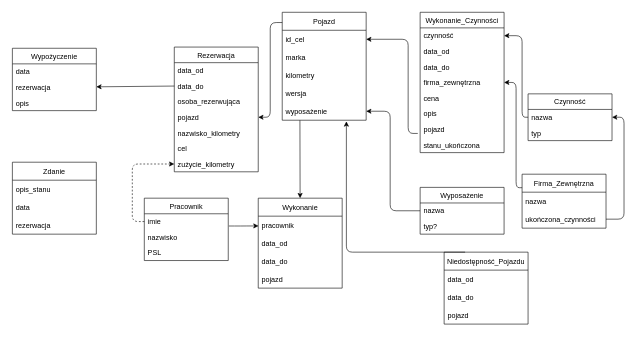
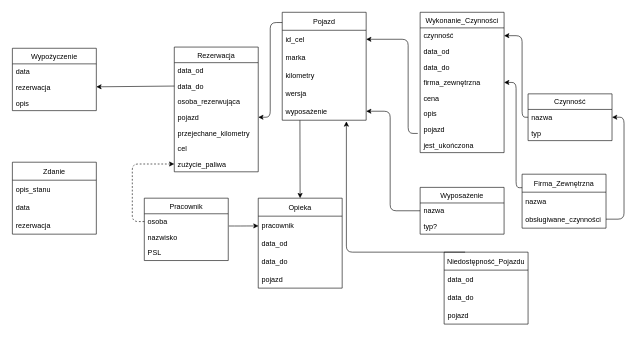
  <mxCell id="0" />
  <mxCell id="1" parent="0" />
  <mxCell id="2" style="edgeStyle=none;html=1;exitX=0.211;exitY=1.004;exitDx=0;exitDy=0;exitPerimeter=0;" edge="1" parent="1" source="8" target="52"><mxGeometry relative="1" as="geometry" /></mxCell>
  <mxCell id="3" value="Pojazd" style="swimlane;fontStyle=0;childLayout=stackLayout;horizontal=1;startSize=30;horizontalStack=0;resizeParent=1;resizeParentMax=0;resizeLast=0;collapsible=1;marginBottom=0;" parent="1" vertex="1"><mxGeometry x="470" y="20" width="140" height="180" as="geometry"><mxRectangle x="300" y="78" width="70" height="30" as="alternateBounds" /></mxGeometry></mxCell>
  <mxCell id="4" value="id_cel" style="text;strokeColor=none;fillColor=none;align=left;verticalAlign=middle;spacingLeft=4;spacingRight=4;overflow=hidden;points=[[0,0.5],[1,0.5]];portConstraint=eastwest;rotatable=0;" parent="3" vertex="1"><mxGeometry y="30" width="140" height="30" as="geometry" /></mxCell>
  <mxCell id="5" value="marka" style="text;strokeColor=none;fillColor=none;align=left;verticalAlign=middle;spacingLeft=4;spacingRight=4;overflow=hidden;points=[[0,0.5],[1,0.5]];portConstraint=eastwest;rotatable=0;" parent="3" vertex="1"><mxGeometry y="60" width="140" height="30" as="geometry" /></mxCell>
  <mxCell id="6" value="kilometry" style="text;strokeColor=none;fillColor=none;align=left;verticalAlign=middle;spacingLeft=4;spacingRight=4;overflow=hidden;points=[[0,0.5],[1,0.5]];portConstraint=eastwest;rotatable=0;" parent="3" vertex="1"><mxGeometry y="90" width="140" height="30" as="geometry" /></mxCell>
  <mxCell id="7" value="wersja " style="text;strokeColor=none;fillColor=none;align=left;verticalAlign=middle;spacingLeft=4;spacingRight=4;overflow=hidden;points=[[0,0.5],[1,0.5]];portConstraint=eastwest;rotatable=0;" parent="3" vertex="1"><mxGeometry y="120" width="140" height="30" as="geometry" /></mxCell>
  <mxCell id="8" value="wyposażenie" style="text;strokeColor=none;fillColor=none;align=left;verticalAlign=middle;spacingLeft=4;spacingRight=4;overflow=hidden;points=[[0,0.5],[1,0.5]];portConstraint=eastwest;rotatable=0;" parent="3" vertex="1"><mxGeometry y="150" width="140" height="30" as="geometry" /></mxCell>
  <mxCell id="9" value="Pracownik" style="swimlane;fontStyle=0;childLayout=stackLayout;horizontal=1;startSize=26;fillColor=none;horizontalStack=0;resizeParent=1;resizeParentMax=0;resizeLast=0;collapsible=1;marginBottom=0;" parent="1" vertex="1"><mxGeometry x="240" y="330" width="140" height="104" as="geometry" /></mxCell>
- <mxCell id="10" value="imie" style="text;strokeColor=none;fillColor=none;align=left;verticalAlign=top;spacingLeft=4;spacingRight=4;overflow=hidden;rotatable=0;points=[[0,0.5],[1,0.5]];portConstraint=eastwest;" parent="9" vertex="1"><mxGeometry y="26" width="140" height="26" as="geometry" /></mxCell>
+ <mxCell id="10" value="osoba" style="text;strokeColor=none;fillColor=none;align=left;verticalAlign=top;spacingLeft=4;spacingRight=4;overflow=hidden;rotatable=0;points=[[0,0.5],[1,0.5]];portConstraint=eastwest;" parent="9" vertex="1"><mxGeometry y="26" width="140" height="26" as="geometry" /></mxCell>
  <mxCell id="11" value="nazwisko" style="text;strokeColor=none;fillColor=none;align=left;verticalAlign=top;spacingLeft=4;spacingRight=4;overflow=hidden;rotatable=0;points=[[0,0.5],[1,0.5]];portConstraint=eastwest;" parent="9" vertex="1"><mxGeometry y="52" width="140" height="26" as="geometry" /></mxCell>
  <mxCell id="12" value="PSL" style="text;strokeColor=none;fillColor=none;align=left;verticalAlign=top;spacingLeft=4;spacingRight=4;overflow=hidden;rotatable=0;points=[[0,0.5],[1,0.5]];portConstraint=eastwest;" parent="9" vertex="1"><mxGeometry y="78" width="140" height="26" as="geometry" /></mxCell>
  <mxCell id="13" value="Wyposażenie" style="swimlane;fontStyle=0;childLayout=stackLayout;horizontal=1;startSize=26;fillColor=none;horizontalStack=0;resizeParent=1;resizeParentMax=0;resizeLast=0;collapsible=1;marginBottom=0;" parent="1" vertex="1"><mxGeometry x="700" y="312" width="140" height="78" as="geometry" /></mxCell>
  <mxCell id="14" value="nazwa" style="text;strokeColor=none;fillColor=none;align=left;verticalAlign=top;spacingLeft=4;spacingRight=4;overflow=hidden;rotatable=0;points=[[0,0.5],[1,0.5]];portConstraint=eastwest;" parent="13" vertex="1"><mxGeometry y="26" width="140" height="26" as="geometry" /></mxCell>
  <mxCell id="15" value="typ?" style="text;strokeColor=none;fillColor=none;align=left;verticalAlign=top;spacingLeft=4;spacingRight=4;overflow=hidden;rotatable=0;points=[[0,0.5],[1,0.5]];portConstraint=eastwest;" parent="13" vertex="1"><mxGeometry y="52" width="140" height="26" as="geometry" /></mxCell>
  <mxCell id="16" value="Czynność" style="swimlane;fontStyle=0;childLayout=stackLayout;horizontal=1;startSize=26;fillColor=none;horizontalStack=0;resizeParent=1;resizeParentMax=0;resizeLast=0;collapsible=1;marginBottom=0;" parent="1" vertex="1"><mxGeometry x="880" y="156" width="140" height="78" as="geometry" /></mxCell>
  <mxCell id="17" value="nazwa" style="text;strokeColor=none;fillColor=none;align=left;verticalAlign=top;spacingLeft=4;spacingRight=4;overflow=hidden;rotatable=0;points=[[0,0.5],[1,0.5]];portConstraint=eastwest;" parent="16" vertex="1"><mxGeometry y="26" width="140" height="26" as="geometry" /></mxCell>
  <mxCell id="18" value="typ" style="text;strokeColor=none;fillColor=none;align=left;verticalAlign=top;spacingLeft=4;spacingRight=4;overflow=hidden;rotatable=0;points=[[0,0.5],[1,0.5]];portConstraint=eastwest;" parent="16" vertex="1"><mxGeometry y="52" width="140" height="26" as="geometry" /></mxCell>
  <mxCell id="19" value="Wykonanie_Czynności" style="swimlane;fontStyle=0;childLayout=stackLayout;horizontal=1;startSize=26;fillColor=none;horizontalStack=0;resizeParent=1;resizeParentMax=0;resizeLast=0;collapsible=1;marginBottom=0;" parent="1" vertex="1"><mxGeometry x="700" y="20" width="140" height="234" as="geometry"><mxRectangle x="500" y="78" width="150" height="26" as="alternateBounds" /></mxGeometry></mxCell>
  <mxCell id="20" value="czynność" style="text;strokeColor=none;fillColor=none;align=left;verticalAlign=top;spacingLeft=4;spacingRight=4;overflow=hidden;rotatable=0;points=[[0,0.5],[1,0.5]];portConstraint=eastwest;" parent="19" vertex="1"><mxGeometry y="26" width="140" height="26" as="geometry" /></mxCell>
  <mxCell id="21" value="data_od" style="text;strokeColor=none;fillColor=none;align=left;verticalAlign=top;spacingLeft=4;spacingRight=4;overflow=hidden;rotatable=0;points=[[0,0.5],[1,0.5]];portConstraint=eastwest;" parent="19" vertex="1"><mxGeometry y="52" width="140" height="26" as="geometry" /></mxCell>
  <mxCell id="22" value="data_do" style="text;strokeColor=none;fillColor=none;align=left;verticalAlign=top;spacingLeft=4;spacingRight=4;overflow=hidden;rotatable=0;points=[[0,0.5],[1,0.5]];portConstraint=eastwest;" parent="19" vertex="1"><mxGeometry y="78" width="140" height="26" as="geometry" /></mxCell>
  <mxCell id="23" value="firma_zewnętrzna" style="text;strokeColor=none;fillColor=none;align=left;verticalAlign=top;spacingLeft=4;spacingRight=4;overflow=hidden;rotatable=0;points=[[0,0.5],[1,0.5]];portConstraint=eastwest;" parent="19" vertex="1"><mxGeometry y="104" width="140" height="26" as="geometry" /></mxCell>
  <mxCell id="24" value="cena" style="text;strokeColor=none;fillColor=none;align=left;verticalAlign=top;spacingLeft=4;spacingRight=4;overflow=hidden;rotatable=0;points=[[0,0.5],[1,0.5]];portConstraint=eastwest;" parent="19" vertex="1"><mxGeometry y="130" width="140" height="26" as="geometry" /></mxCell>
  <mxCell id="25" value="opis" style="text;strokeColor=none;fillColor=none;align=left;verticalAlign=top;spacingLeft=4;spacingRight=4;overflow=hidden;rotatable=0;points=[[0,0.5],[1,0.5]];portConstraint=eastwest;" parent="19" vertex="1"><mxGeometry y="156" width="140" height="26" as="geometry" /></mxCell>
  <mxCell id="26" value="pojazd" style="text;strokeColor=none;fillColor=none;align=left;verticalAlign=top;spacingLeft=4;spacingRight=4;overflow=hidden;rotatable=0;points=[[0,0.5],[1,0.5]];portConstraint=eastwest;" parent="19" vertex="1"><mxGeometry y="182" width="140" height="26" as="geometry" /></mxCell>
- <mxCell id="27" value="stanu_ukończona" style="text;strokeColor=none;fillColor=none;align=left;verticalAlign=top;spacingLeft=4;spacingRight=4;overflow=hidden;rotatable=0;points=[[0,0.5],[1,0.5]];portConstraint=eastwest;" parent="19" vertex="1"><mxGeometry y="208" width="140" height="26" as="geometry" /></mxCell>
+ <mxCell id="27" value="jest_ukończona" style="text;strokeColor=none;fillColor=none;align=left;verticalAlign=top;spacingLeft=4;spacingRight=4;overflow=hidden;rotatable=0;points=[[0,0.5],[1,0.5]];portConstraint=eastwest;" parent="19" vertex="1"><mxGeometry y="208" width="140" height="26" as="geometry" /></mxCell>
  <mxCell id="28" value="Rezerwacja" style="swimlane;fontStyle=0;childLayout=stackLayout;horizontal=1;startSize=26;fillColor=none;horizontalStack=0;resizeParent=1;resizeParentMax=0;resizeLast=0;collapsible=1;marginBottom=0;" parent="1" vertex="1"><mxGeometry x="290" y="78" width="140" height="208" as="geometry"><mxRectangle x="110" y="78" width="90" height="26" as="alternateBounds" /></mxGeometry></mxCell>
  <mxCell id="29" value="data_od" style="text;strokeColor=none;fillColor=none;align=left;verticalAlign=top;spacingLeft=4;spacingRight=4;overflow=hidden;rotatable=0;points=[[0,0.5],[1,0.5]];portConstraint=eastwest;" parent="28" vertex="1"><mxGeometry y="26" width="140" height="26" as="geometry" /></mxCell>
  <mxCell id="30" value="data_do" style="text;strokeColor=none;fillColor=none;align=left;verticalAlign=top;spacingLeft=4;spacingRight=4;overflow=hidden;rotatable=0;points=[[0,0.5],[1,0.5]];portConstraint=eastwest;" parent="28" vertex="1"><mxGeometry y="52" width="140" height="26" as="geometry" /></mxCell>
  <mxCell id="31" value="osoba_rezerwująca" style="text;strokeColor=none;fillColor=none;align=left;verticalAlign=top;spacingLeft=4;spacingRight=4;overflow=hidden;rotatable=0;points=[[0,0.5],[1,0.5]];portConstraint=eastwest;" parent="28" vertex="1"><mxGeometry y="78" width="140" height="26" as="geometry" /></mxCell>
  <mxCell id="32" value="pojazd" style="text;strokeColor=none;fillColor=none;align=left;verticalAlign=top;spacingLeft=4;spacingRight=4;overflow=hidden;rotatable=0;points=[[0,0.5],[1,0.5]];portConstraint=eastwest;" parent="28" vertex="1"><mxGeometry y="104" width="140" height="26" as="geometry" /></mxCell>
- <mxCell id="33" value="nazwisko_kilometry" style="text;strokeColor=none;fillColor=none;align=left;verticalAlign=top;spacingLeft=4;spacingRight=4;overflow=hidden;rotatable=0;points=[[0,0.5],[1,0.5]];portConstraint=eastwest;" parent="28" vertex="1"><mxGeometry y="130" width="140" height="26" as="geometry" /></mxCell>
+ <mxCell id="33" value="przejechane_kilometry" style="text;strokeColor=none;fillColor=none;align=left;verticalAlign=top;spacingLeft=4;spacingRight=4;overflow=hidden;rotatable=0;points=[[0,0.5],[1,0.5]];portConstraint=eastwest;" parent="28" vertex="1"><mxGeometry y="130" width="140" height="26" as="geometry" /></mxCell>
  <mxCell id="34" value="cel" style="text;strokeColor=none;fillColor=none;align=left;verticalAlign=top;spacingLeft=4;spacingRight=4;overflow=hidden;rotatable=0;points=[[0,0.5],[1,0.5]];portConstraint=eastwest;" parent="28" vertex="1"><mxGeometry y="156" width="140" height="26" as="geometry" /></mxCell>
- <mxCell id="35" value="zużycie_kilometry" style="text;strokeColor=none;fillColor=none;align=left;verticalAlign=top;spacingLeft=4;spacingRight=4;overflow=hidden;rotatable=0;points=[[0,0.5],[1,0.5]];portConstraint=eastwest;" parent="28" vertex="1"><mxGeometry y="182" width="140" height="26" as="geometry" /></mxCell>
+ <mxCell id="35" value="zużycie_paliwa" style="text;strokeColor=none;fillColor=none;align=left;verticalAlign=top;spacingLeft=4;spacingRight=4;overflow=hidden;rotatable=0;points=[[0,0.5],[1,0.5]];portConstraint=eastwest;" parent="28" vertex="1"><mxGeometry y="182" width="140" height="26" as="geometry" /></mxCell>
  <mxCell id="36" value="" style="edgeStyle=elbowEdgeStyle;elbow=horizontal;endArrow=classic;html=1;exitX=0;exitY=0.095;exitDx=0;exitDy=0;exitPerimeter=0;entryX=1;entryY=0.5;entryDx=0;entryDy=0;" parent="1" source="3" target="32" edge="1"><mxGeometry width="50" height="50" relative="1" as="geometry"><mxPoint x="430" y="181" as="sourcePoint" /><mxPoint x="450" y="210" as="targetPoint" /></mxGeometry></mxCell>
  <mxCell id="37" value="" style="edgeStyle=elbowEdgeStyle;elbow=horizontal;endArrow=classic;html=1;entryX=0.003;entryY=0.542;entryDx=0;entryDy=0;exitX=1.007;exitY=0.785;exitDx=0;exitDy=0;exitPerimeter=0;entryPerimeter=0;" parent="1" source="10" target="53" edge="1"><mxGeometry width="50" height="50" relative="1" as="geometry"><mxPoint x="380" y="515" as="sourcePoint" /><mxPoint x="500" y="330" as="targetPoint" /><Array as="points"><mxPoint x="400" y="375" /><mxPoint x="400" y="520" /></Array></mxGeometry></mxCell>
  <mxCell id="38" value="" style="edgeStyle=elbowEdgeStyle;elbow=horizontal;endArrow=classic;html=1;entryX=1;entryY=0.5;entryDx=0;entryDy=0;exitX=0;exitY=0.5;exitDx=0;exitDy=0;" parent="1" source="17" target="20" edge="1"><mxGeometry width="50" height="50" relative="1" as="geometry"><mxPoint x="1033.333" y="270" as="sourcePoint" /><mxPoint x="950" y="220" as="targetPoint" /><Array as="points"><mxPoint x="870" y="150" /></Array></mxGeometry></mxCell>
  <mxCell id="39" value="" style="edgeStyle=elbowEdgeStyle;elbow=horizontal;endArrow=classic;html=1;exitX=0;exitY=0.5;exitDx=0;exitDy=0;" parent="1" source="14" target="8" edge="1"><mxGeometry width="50" height="50" relative="1" as="geometry"><mxPoint x="640" y="300" as="sourcePoint" /><mxPoint x="680" y="250" as="targetPoint" /><Array as="points"><mxPoint x="650" y="260" /></Array></mxGeometry></mxCell>
  <mxCell id="40" value="" style="edgeStyle=elbowEdgeStyle;elbow=horizontal;endArrow=classic;html=1;entryX=1;entryY=0.5;entryDx=0;entryDy=0;exitX=-0.028;exitY=0.77;exitDx=0;exitDy=0;exitPerimeter=0;" parent="1" source="26" target="4" edge="1"><mxGeometry width="50" height="50" relative="1" as="geometry"><mxPoint x="530" y="240" as="sourcePoint" /><mxPoint x="580" y="190" as="targetPoint" /><Array as="points"><mxPoint x="680" y="160" /><mxPoint x="660" y="160" /><mxPoint x="650" y="190" /><mxPoint x="650" y="230" /></Array></mxGeometry></mxCell>
  <mxCell id="41" value="" style="edgeStyle=elbowEdgeStyle;elbow=horizontal;endArrow=classic;html=1;exitX=0;exitY=0.5;exitDx=0;exitDy=0;entryX=0;entryY=0.5;entryDx=0;entryDy=0;dashed=1;" parent="1" edge="1" target="35" source="10"><mxGeometry width="50" height="50" relative="1" as="geometry"><mxPoint x="290" y="429" as="sourcePoint" /><mxPoint x="290" y="170" as="targetPoint" /><Array as="points"><mxPoint x="220" y="200" /><mxPoint x="220" y="310" /></Array></mxGeometry></mxCell>
  <mxCell id="42" value="Niedostępność_Pojazdu" style="swimlane;fontStyle=0;childLayout=stackLayout;horizontal=1;startSize=30;horizontalStack=0;resizeParent=1;resizeParentMax=0;resizeLast=0;collapsible=1;marginBottom=0;" parent="1" vertex="1"><mxGeometry x="740" y="420" width="140" height="120" as="geometry" /></mxCell>
  <mxCell id="43" value="data_od" style="text;strokeColor=none;fillColor=none;align=left;verticalAlign=middle;spacingLeft=4;spacingRight=4;overflow=hidden;points=[[0,0.5],[1,0.5]];portConstraint=eastwest;rotatable=0;" parent="42" vertex="1"><mxGeometry y="30" width="140" height="30" as="geometry" /></mxCell>
  <mxCell id="44" value="data_do" style="text;strokeColor=none;fillColor=none;align=left;verticalAlign=middle;spacingLeft=4;spacingRight=4;overflow=hidden;points=[[0,0.5],[1,0.5]];portConstraint=eastwest;rotatable=0;" parent="42" vertex="1"><mxGeometry y="60" width="140" height="30" as="geometry" /></mxCell>
  <mxCell id="45" value="pojazd" style="text;strokeColor=none;fillColor=none;align=left;verticalAlign=middle;spacingLeft=4;spacingRight=4;overflow=hidden;points=[[0,0.5],[1,0.5]];portConstraint=eastwest;rotatable=0;" parent="42" vertex="1"><mxGeometry y="90" width="140" height="30" as="geometry" /></mxCell>
  <mxCell id="46" value="Firma_Zewnętrzna" style="swimlane;fontStyle=0;childLayout=stackLayout;horizontal=1;startSize=30;horizontalStack=0;resizeParent=1;resizeParentMax=0;resizeLast=0;collapsible=1;marginBottom=0;" parent="1" vertex="1"><mxGeometry x="870" y="290" width="140" height="90" as="geometry" /></mxCell>
  <mxCell id="47" value="nazwa" style="text;strokeColor=none;fillColor=none;align=left;verticalAlign=middle;spacingLeft=4;spacingRight=4;overflow=hidden;points=[[0,0.5],[1,0.5]];portConstraint=eastwest;rotatable=0;" parent="46" vertex="1"><mxGeometry y="30" width="140" height="30" as="geometry" /></mxCell>
- <mxCell id="48" value="ukończona_czynności" style="text;strokeColor=none;fillColor=none;align=left;verticalAlign=middle;spacingLeft=4;spacingRight=4;overflow=hidden;points=[[0,0.5],[1,0.5]];portConstraint=eastwest;rotatable=0;" parent="46" vertex="1"><mxGeometry y="60" width="140" height="30" as="geometry" /></mxCell>
+ <mxCell id="48" value="obsługiwane_czynności" style="text;strokeColor=none;fillColor=none;align=left;verticalAlign=middle;spacingLeft=4;spacingRight=4;overflow=hidden;points=[[0,0.5],[1,0.5]];portConstraint=eastwest;rotatable=0;" parent="46" vertex="1"><mxGeometry y="60" width="140" height="30" as="geometry" /></mxCell>
  <mxCell id="49" value="" style="edgeStyle=elbowEdgeStyle;elbow=horizontal;endArrow=classic;html=1;exitX=0;exitY=0.25;exitDx=0;exitDy=0;entryX=1;entryY=0.5;entryDx=0;entryDy=0;" parent="1" source="46" target="23" edge="1"><mxGeometry width="50" height="50" relative="1" as="geometry"><mxPoint x="840" y="310" as="sourcePoint" /><mxPoint x="865" y="200" as="targetPoint" /><Array as="points"><mxPoint x="860" y="220" /></Array></mxGeometry></mxCell>
  <mxCell id="50" value="" style="edgeStyle=elbowEdgeStyle;elbow=horizontal;endArrow=classic;html=1;exitX=1;exitY=0.5;exitDx=0;exitDy=0;entryX=1;entryY=0.5;entryDx=0;entryDy=0;" parent="1" source="48" target="17" edge="1"><mxGeometry width="50" height="50" relative="1" as="geometry"><mxPoint x="950" y="290" as="sourcePoint" /><mxPoint x="1015" y="260" as="targetPoint" /><Array as="points"><mxPoint x="1040" y="365" /><mxPoint x="1015" y="240" /></Array></mxGeometry></mxCell>
  <mxCell id="51" value="" style="edgeStyle=elbowEdgeStyle;elbow=horizontal;endArrow=classic;html=1;exitX=0.25;exitY=0;exitDx=0;exitDy=0;entryX=0.764;entryY=1.067;entryDx=0;entryDy=0;entryPerimeter=0;" edge="1" parent="1" source="42" target="8"><mxGeometry width="50" height="50" relative="1" as="geometry"><mxPoint x="600" y="430" as="sourcePoint" /><mxPoint x="515" y="231" as="targetPoint" /><Array as="points"><mxPoint x="577" y="310" /></Array></mxGeometry></mxCell>
- <mxCell id="52" value="Wykonanie" style="swimlane;fontStyle=0;childLayout=stackLayout;horizontal=1;startSize=30;horizontalStack=0;resizeParent=1;resizeParentMax=0;resizeLast=0;collapsible=1;marginBottom=0;" vertex="1" parent="1"><mxGeometry x="430" y="330" width="140" height="150" as="geometry" /></mxCell>
+ <mxCell id="52" value="Opieka" style="swimlane;fontStyle=0;childLayout=stackLayout;horizontal=1;startSize=30;horizontalStack=0;resizeParent=1;resizeParentMax=0;resizeLast=0;collapsible=1;marginBottom=0;" vertex="1" parent="1"><mxGeometry x="430" y="330" width="140" height="150" as="geometry" /></mxCell>
  <mxCell id="53" value="pracownik" style="text;strokeColor=none;fillColor=none;align=left;verticalAlign=middle;spacingLeft=4;spacingRight=4;overflow=hidden;points=[[0,0.5],[1,0.5]];portConstraint=eastwest;rotatable=0;" vertex="1" parent="52"><mxGeometry y="30" width="140" height="30" as="geometry" /></mxCell>
  <mxCell id="54" value="data_od" style="text;strokeColor=none;fillColor=none;align=left;verticalAlign=middle;spacingLeft=4;spacingRight=4;overflow=hidden;points=[[0,0.5],[1,0.5]];portConstraint=eastwest;rotatable=0;" vertex="1" parent="52"><mxGeometry y="60" width="140" height="30" as="geometry" /></mxCell>
  <mxCell id="55" value="data_do" style="text;strokeColor=none;fillColor=none;align=left;verticalAlign=middle;spacingLeft=4;spacingRight=4;overflow=hidden;points=[[0,0.5],[1,0.5]];portConstraint=eastwest;rotatable=0;" vertex="1" parent="52"><mxGeometry y="90" width="140" height="30" as="geometry" /></mxCell>
  <mxCell id="56" value="pojazd" style="text;strokeColor=none;fillColor=none;align=left;verticalAlign=middle;spacingLeft=4;spacingRight=4;overflow=hidden;points=[[0,0.5],[1,0.5]];portConstraint=eastwest;rotatable=0;" vertex="1" parent="52"><mxGeometry y="120" width="140" height="30" as="geometry" /></mxCell>
  <mxCell id="57" value="Wypożyczenie" style="swimlane;fontStyle=0;childLayout=stackLayout;horizontal=1;startSize=26;fillColor=none;horizontalStack=0;resizeParent=1;resizeParentMax=0;resizeLast=0;collapsible=1;marginBottom=0;" vertex="1" parent="1"><mxGeometry x="20" y="80" width="140" height="104" as="geometry" /></mxCell>
  <mxCell id="58" value="data" style="text;strokeColor=none;fillColor=none;align=left;verticalAlign=top;spacingLeft=4;spacingRight=4;overflow=hidden;rotatable=0;points=[[0,0.5],[1,0.5]];portConstraint=eastwest;" vertex="1" parent="57"><mxGeometry y="26" width="140" height="26" as="geometry" /></mxCell>
  <mxCell id="59" value="rezerwacja" style="text;strokeColor=none;fillColor=none;align=left;verticalAlign=top;spacingLeft=4;spacingRight=4;overflow=hidden;rotatable=0;points=[[0,0.5],[1,0.5]];portConstraint=eastwest;" vertex="1" parent="57"><mxGeometry y="52" width="140" height="26" as="geometry" /></mxCell>
  <mxCell id="60" value="opis" style="text;strokeColor=none;fillColor=none;align=left;verticalAlign=top;spacingLeft=4;spacingRight=4;overflow=hidden;rotatable=0;points=[[0,0.5],[1,0.5]];portConstraint=eastwest;" vertex="1" parent="57"><mxGeometry y="78" width="140" height="26" as="geometry" /></mxCell>
  <mxCell id="61" style="edgeStyle=none;html=1;exitX=0;exitY=0.5;exitDx=0;exitDy=0;" edge="1" parent="1" source="30"><mxGeometry relative="1" as="geometry"><mxPoint x="160" y="144.3" as="targetPoint" /></mxGeometry></mxCell>
  <mxCell id="62" value="Zdanie" style="swimlane;fontStyle=0;childLayout=stackLayout;horizontal=1;startSize=30;horizontalStack=0;resizeParent=1;resizeParentMax=0;resizeLast=0;collapsible=1;marginBottom=0;" vertex="1" parent="1"><mxGeometry x="20" y="270" width="140" height="120" as="geometry" /></mxCell>
  <mxCell id="63" value="opis_stanu" style="text;strokeColor=none;fillColor=none;align=left;verticalAlign=middle;spacingLeft=4;spacingRight=4;overflow=hidden;points=[[0,0.5],[1,0.5]];portConstraint=eastwest;rotatable=0;" vertex="1" parent="62"><mxGeometry y="30" width="140" height="30" as="geometry" /></mxCell>
  <mxCell id="64" value="data" style="text;strokeColor=none;fillColor=none;align=left;verticalAlign=middle;spacingLeft=4;spacingRight=4;overflow=hidden;points=[[0,0.5],[1,0.5]];portConstraint=eastwest;rotatable=0;" vertex="1" parent="62"><mxGeometry y="60" width="140" height="30" as="geometry" /></mxCell>
  <mxCell id="65" value="rezerwacja" style="text;strokeColor=none;fillColor=none;align=left;verticalAlign=middle;spacingLeft=4;spacingRight=4;overflow=hidden;points=[[0,0.5],[1,0.5]];portConstraint=eastwest;rotatable=0;" vertex="1" parent="62"><mxGeometry y="90" width="140" height="30" as="geometry" /></mxCell>
